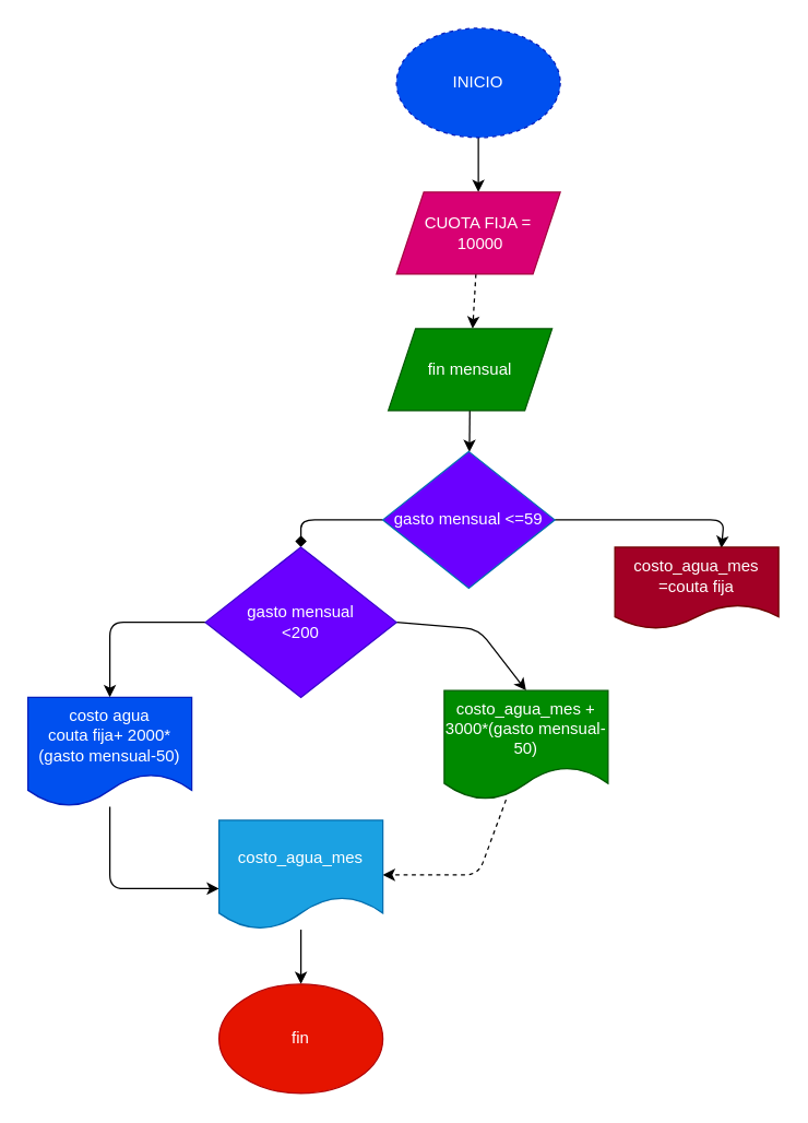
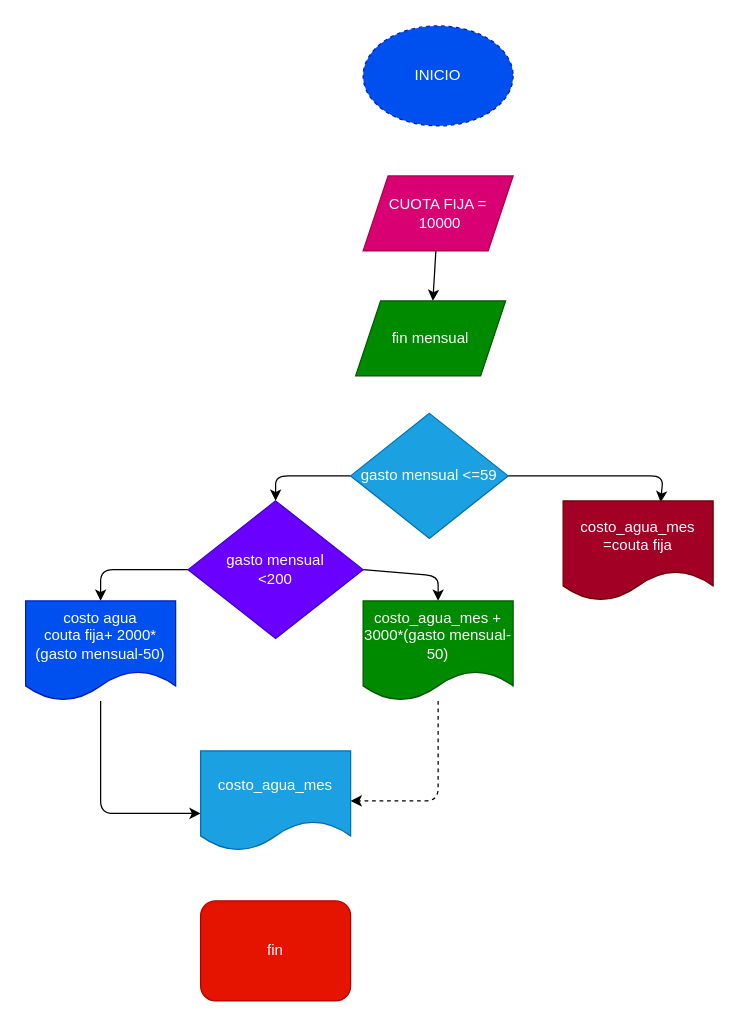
  <mxCell id="0" />
  <mxCell id="1" parent="0" />
- <mxCell id="2" value="" style="edgeStyle=none;html=1;" edge="1" parent="1" source="3" target="5"><mxGeometry relative="1" as="geometry" /></mxCell>
  <mxCell id="3" value="INICIO" style="ellipse;whiteSpace=wrap;html=1;fillColor=#0050ef;fontColor=#ffffff;strokeColor=#001DBC;dashed=1;" vertex="1" parent="1"><mxGeometry x="290" y="20" width="120" height="80" as="geometry" /></mxCell>
- <mxCell id="4" value="" style="edgeStyle=none;html=1;dashed=1;" edge="1" parent="1" source="5" target="7"><mxGeometry relative="1" as="geometry" /></mxCell>
+ <mxCell id="4" value="" style="edgeStyle=none;html=1;" edge="1" parent="1" source="5" target="7"><mxGeometry relative="1" as="geometry" /></mxCell>
  <mxCell id="5" value="CUOTA FIJA =&lt;br&gt;&amp;nbsp;10000" style="shape=parallelogram;perimeter=parallelogramPerimeter;whiteSpace=wrap;html=1;fixedSize=1;fillColor=#d80073;fontColor=#ffffff;strokeColor=#A50040;" vertex="1" parent="1"><mxGeometry x="290" y="140" width="120" height="60" as="geometry" /></mxCell>
- <mxCell id="6" value="" style="edgeStyle=none;html=1;" edge="1" parent="1" source="7" target="10"><mxGeometry relative="1" as="geometry" /></mxCell>
  <mxCell id="7" value="fin mensual" style="shape=parallelogram;perimeter=parallelogramPerimeter;whiteSpace=wrap;html=1;fixedSize=1;fillColor=#008a00;fontColor=#ffffff;strokeColor=#005700;" vertex="1" parent="1"><mxGeometry x="284" y="240" width="120" height="60" as="geometry" /></mxCell>
  <mxCell id="8" style="edgeStyle=none;html=1;entryX=0.65;entryY=0.013;entryDx=0;entryDy=0;entryPerimeter=0;" edge="1" parent="1" source="10" target="11"><mxGeometry relative="1" as="geometry"><Array as="points"><mxPoint x="530" y="380" /></Array></mxGeometry></mxCell>
- <mxCell id="9" style="edgeStyle=none;html=1;entryX=0.5;entryY=0;entryDx=0;entryDy=0;endArrow=diamond;" edge="1" parent="1" source="10" target="14"><mxGeometry relative="1" as="geometry"><Array as="points"><mxPoint x="220" y="380" /></Array></mxGeometry></mxCell>
- <mxCell id="10" value="gasto mensual &amp;lt;=59" style="rhombus;whiteSpace=wrap;html=1;fillColor=#6a00ff;fontColor=#ffffff;strokeColor=#006EAF;" vertex="1" parent="1"><mxGeometry x="280" y="330" width="126" height="100" as="geometry" /></mxCell>
- <mxCell id="11" value="costo_agua_mes&lt;br&gt;=couta fija" style="shape=document;whiteSpace=wrap;html=1;boundedLbl=1;fillColor=#a20025;fontColor=#ffffff;strokeColor=#6F0000;" vertex="1" parent="1"><mxGeometry x="450" y="400" width="120" height="60" as="geometry" /></mxCell>
+ <mxCell id="9" style="edgeStyle=none;html=1;entryX=0.5;entryY=0;entryDx=0;entryDy=0;" edge="1" parent="1" source="10" target="14"><mxGeometry relative="1" as="geometry"><Array as="points"><mxPoint x="220" y="380" /></Array></mxGeometry></mxCell>
+ <mxCell id="10" value="gasto mensual &amp;lt;=59" style="rhombus;whiteSpace=wrap;html=1;fillColor=#1ba1e2;fontColor=#ffffff;strokeColor=#006EAF;" vertex="1" parent="1"><mxGeometry x="280" y="330" width="126" height="100" as="geometry" /></mxCell>
+ <mxCell id="11" value="costo_agua_mes&lt;br&gt;=couta fija" style="shape=document;whiteSpace=wrap;html=1;boundedLbl=1;fillColor=#a20025;fontColor=#ffffff;strokeColor=#6F0000;" vertex="1" parent="1"><mxGeometry x="450" y="400" width="120" height="80" as="geometry" /></mxCell>
  <mxCell id="12" style="edgeStyle=none;html=1;entryX=0.5;entryY=0;entryDx=0;entryDy=0;" edge="1" parent="1" source="14" target="18"><mxGeometry relative="1" as="geometry"><Array as="points"><mxPoint x="80" y="455" /></Array></mxGeometry></mxCell>
  <mxCell id="13" style="edgeStyle=none;html=1;entryX=0.5;entryY=0;entryDx=0;entryDy=0;exitX=1;exitY=0.5;exitDx=0;exitDy=0;" edge="1" parent="1" source="14" target="16"><mxGeometry relative="1" as="geometry"><Array as="points"><mxPoint x="350" y="460" /></Array></mxGeometry></mxCell>
  <mxCell id="14" value="gasto mensual&lt;br&gt;&amp;lt;200" style="rhombus;whiteSpace=wrap;html=1;fillColor=#6a00ff;fontColor=#ffffff;strokeColor=#3700CC;" vertex="1" parent="1"><mxGeometry x="150" y="400" width="140" height="110" as="geometry" /></mxCell>
  <mxCell id="15" style="edgeStyle=none;html=1;entryX=1;entryY=0.5;entryDx=0;entryDy=0;dashed=1;" edge="1" parent="1" source="16" target="20"><mxGeometry relative="1" as="geometry"><Array as="points"><mxPoint x="350" y="640" /></Array></mxGeometry></mxCell>
- <mxCell id="16" value="costo_agua_mes +&lt;br&gt;3000*(gasto mensual-&lt;br&gt;50)" style="shape=document;whiteSpace=wrap;html=1;boundedLbl=1;fillColor=#008a00;fontColor=#ffffff;strokeColor=#005700;" vertex="1" parent="1"><mxGeometry x="325" y="505" width="120" height="80" as="geometry" /></mxCell>
+ <mxCell id="16" value="costo_agua_mes +&lt;br&gt;3000*(gasto mensual-&lt;br&gt;50)" style="shape=document;whiteSpace=wrap;html=1;boundedLbl=1;fillColor=#008a00;fontColor=#ffffff;strokeColor=#005700;" vertex="1" parent="1"><mxGeometry x="290" y="480" width="120" height="80" as="geometry" /></mxCell>
  <mxCell id="17" style="edgeStyle=none;html=1;entryX=0;entryY=0.625;entryDx=0;entryDy=0;entryPerimeter=0;" edge="1" parent="1" source="18" target="20"><mxGeometry relative="1" as="geometry"><Array as="points"><mxPoint x="80" y="650" /></Array></mxGeometry></mxCell>
- <mxCell id="18" value="costo agua&lt;br&gt;couta fija+ 2000*&lt;br&gt;(gasto mensual-50)" style="shape=document;whiteSpace=wrap;html=1;boundedLbl=1;fillColor=#0050ef;fontColor=#ffffff;strokeColor=#001DBC;" vertex="1" parent="1"><mxGeometry x="20" y="510" width="120" height="80" as="geometry" /></mxCell>
- <mxCell id="19" value="" style="edgeStyle=none;html=1;" edge="1" parent="1" source="20" target="21"><mxGeometry relative="1" as="geometry" /></mxCell>
+ <mxCell id="18" value="costo agua&lt;br&gt;couta fija+ 2000*&lt;br&gt;(gasto mensual-50)" style="shape=document;whiteSpace=wrap;html=1;boundedLbl=1;fillColor=#0050ef;fontColor=#ffffff;strokeColor=#001DBC;" vertex="1" parent="1"><mxGeometry x="20" y="480" width="120" height="80" as="geometry" /></mxCell>
  <mxCell id="20" value="costo_agua_mes" style="shape=document;whiteSpace=wrap;html=1;boundedLbl=1;fillColor=#1ba1e2;fontColor=#ffffff;strokeColor=#006EAF;" vertex="1" parent="1"><mxGeometry x="160" y="600" width="120" height="80" as="geometry" /></mxCell>
- <mxCell id="21" value="fin" style="ellipse;whiteSpace=wrap;html=1;fillColor=#e51400;fontColor=#ffffff;strokeColor=#B20000;" vertex="1" parent="1"><mxGeometry x="160" y="720" width="120" height="80" as="geometry" /></mxCell>
+ <mxCell id="21" value="fin" style="whiteSpace=wrap;html=1;fillColor=#e51400;fontColor=#ffffff;strokeColor=#B20000;rounded=1;" vertex="1" parent="1"><mxGeometry x="160" y="720" width="120" height="80" as="geometry" /></mxCell>
